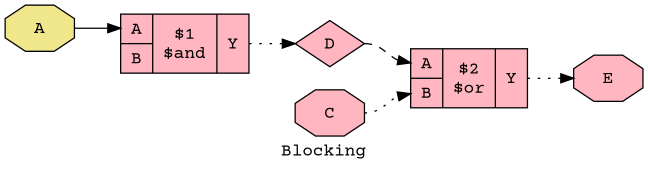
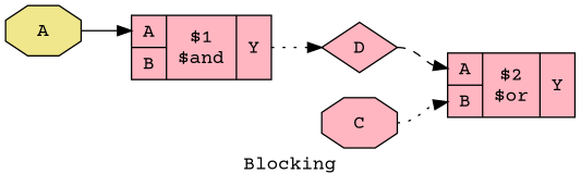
  digraph {
    fontname="Courier Prime"
    label=Blocking
    rankdir=LR
    remincross=true
    node [color=black fillcolor=lightpink fontcolor=black fontname="Courier Prime" shape=octagon style=filled]
    edge [color=black fontname="Courier Prime" headport="p2:w" style=dotted tailport=e]
    n1 [fillcolor=khaki label=A]
    n2 [label="{{<p2> A|<p3> B}|$1\n$and|{<p7> Y}}" shape=record color="" fontcolor=""]
    n3 [label=D shape=diamond]
    n4 [label=C]
    n5 [label="{{<p2> A|<p3> B}|$2\n$or|{<p7> Y}}" shape=record color="" fontcolor=""]
-   n6 [label=E]
    n1 -> n2 [style=solid]
    n2 -> n3 [headport=w tailport="p7:e"]
    n3 -> n5 [style=dashed]
    n4 -> n5 [headport="p3:w"]
-   n5 -> n6 [headport=w tailport="p7:e"]
  }
